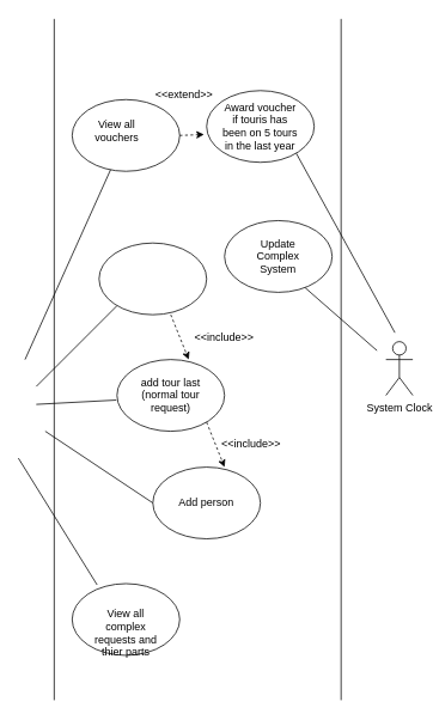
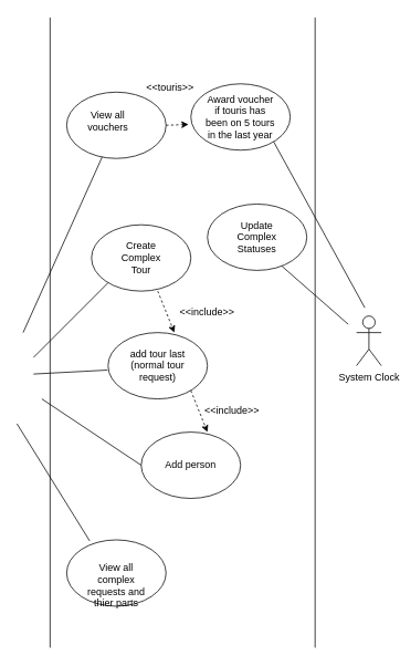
  <mxCell id="0" />
  <mxCell id="1" parent="0" />
  <mxCell id="2" value="" style="ellipse;whiteSpace=wrap;html=1;" parent="1" vertex="1"><mxGeometry x="110" y="270" width="120" height="80" as="geometry" /></mxCell>
+ <mxCell id="3" value="Create Complex Tour" style="text;html=1;align=center;verticalAlign=middle;whiteSpace=wrap;rounded=0;" parent="1" vertex="1"><mxGeometry x="140" y="295" width="60" height="30" as="geometry" /></mxCell>
  <mxCell id="4" value="" style="endArrow=none;html=1;rounded=0;" parent="1" edge="1"><mxGeometry width="50" height="50" relative="1" as="geometry"><mxPoint x="40" y="430" as="sourcePoint" /><mxPoint x="130" y="340" as="targetPoint" /></mxGeometry></mxCell>
  <mxCell id="5" value="" style="endArrow=none;html=1;rounded=0;" parent="1" edge="1"><mxGeometry width="50" height="50" relative="1" as="geometry"><mxPoint x="60" y="780" as="sourcePoint" /><mxPoint x="60" y="20" as="targetPoint" /></mxGeometry></mxCell>
  <mxCell id="6" value="" style="endArrow=none;html=1;rounded=0;" parent="1" edge="1"><mxGeometry width="50" height="50" relative="1" as="geometry"><mxPoint x="380" y="780" as="sourcePoint" /><mxPoint x="380" y="20" as="targetPoint" /></mxGeometry></mxCell>
  <mxCell id="7" value="" style="ellipse;whiteSpace=wrap;html=1;" parent="1" vertex="1"><mxGeometry x="250" y="245" width="120" height="80" as="geometry" /></mxCell>
- <mxCell id="8" value="Update Complex System" style="text;html=1;align=center;verticalAlign=middle;whiteSpace=wrap;rounded=0;" parent="1" vertex="1"><mxGeometry x="280" y="270" width="60" height="30" as="geometry" /></mxCell>
+ <mxCell id="8" value="Update Complex Statuses" style="text;html=1;align=center;verticalAlign=middle;whiteSpace=wrap;rounded=0;" parent="1" vertex="1"><mxGeometry x="280" y="270" width="60" height="30" as="geometry" /></mxCell>
  <mxCell id="9" value="System Clock" style="shape=umlActor;verticalLabelPosition=bottom;verticalAlign=top;html=1;outlineConnect=0;" parent="1" vertex="1"><mxGeometry x="430" y="380" width="30" height="60" as="geometry" /></mxCell>
  <mxCell id="10" value="" style="endArrow=none;html=1;rounded=0;" parent="1" edge="1"><mxGeometry width="50" height="50" relative="1" as="geometry"><mxPoint x="420" y="390" as="sourcePoint" /><mxPoint x="340" y="320" as="targetPoint" /></mxGeometry></mxCell>
  <mxCell id="11" value="" style="ellipse;whiteSpace=wrap;html=1;" parent="1" vertex="1"><mxGeometry x="130" y="400" width="120" height="80" as="geometry" /></mxCell>
  <mxCell id="12" value="" style="html=1;labelBackgroundColor=#ffffff;startArrow=none;startFill=0;startSize=6;endArrow=classic;endFill=1;endSize=6;jettySize=auto;orthogonalLoop=1;strokeWidth=1;dashed=1;fontSize=14;rounded=0;entryX=0.667;entryY=0;entryDx=0;entryDy=0;entryPerimeter=0;" parent="1" target="11" edge="1"><mxGeometry width="60" height="60" relative="1" as="geometry"><mxPoint x="190" y="350" as="sourcePoint" /><mxPoint x="250" y="290" as="targetPoint" /></mxGeometry></mxCell>
  <mxCell id="13" value="&amp;lt;&amp;lt;include&amp;gt;&amp;gt;" style="text;html=1;align=center;verticalAlign=middle;whiteSpace=wrap;rounded=0;" parent="1" vertex="1"><mxGeometry x="220" y="360" width="60" height="30" as="geometry" /></mxCell>
  <mxCell id="14" value="add tour last (normal tour request)" style="text;html=1;align=center;verticalAlign=middle;whiteSpace=wrap;rounded=0;" parent="1" vertex="1"><mxGeometry x="145" y="425" width="90" height="30" as="geometry" /></mxCell>
  <mxCell id="15" value="" style="ellipse;whiteSpace=wrap;html=1;" parent="1" vertex="1"><mxGeometry x="170" y="520" width="120" height="80" as="geometry" /></mxCell>
  <mxCell id="16" value="" style="html=1;labelBackgroundColor=#ffffff;startArrow=none;startFill=0;startSize=6;endArrow=classic;endFill=1;endSize=6;jettySize=auto;orthogonalLoop=1;strokeWidth=1;dashed=1;fontSize=14;rounded=0;entryX=0.667;entryY=0;entryDx=0;entryDy=0;entryPerimeter=0;" parent="1" edge="1"><mxGeometry width="60" height="60" relative="1" as="geometry"><mxPoint x="230" y="470" as="sourcePoint" /><mxPoint x="250" y="520" as="targetPoint" /></mxGeometry></mxCell>
  <mxCell id="17" value="&amp;lt;&amp;lt;include&amp;gt;&amp;gt;" style="text;html=1;align=center;verticalAlign=middle;whiteSpace=wrap;rounded=0;" parent="1" vertex="1"><mxGeometry x="250" y="480" width="60" height="30" as="geometry" /></mxCell>
  <mxCell id="18" value="Add person" style="text;html=1;align=center;verticalAlign=middle;whiteSpace=wrap;rounded=0;" parent="1" vertex="1"><mxGeometry x="185" y="545" width="90" height="30" as="geometry" /></mxCell>
  <mxCell id="19" value="" style="endArrow=none;html=1;rounded=0;entryX=-0.006;entryY=0.565;entryDx=0;entryDy=0;entryPerimeter=0;" parent="1" target="11" edge="1"><mxGeometry width="50" height="50" relative="1" as="geometry"><mxPoint x="40" y="450" as="sourcePoint" /><mxPoint x="90" y="420" as="targetPoint" /></mxGeometry></mxCell>
  <mxCell id="20" value="" style="endArrow=none;html=1;rounded=0;exitX=0;exitY=0.5;exitDx=0;exitDy=0;" parent="1" source="15" edge="1"><mxGeometry width="50" height="50" relative="1" as="geometry"><mxPoint x="0" y="530" as="sourcePoint" /><mxPoint x="50" y="480" as="targetPoint" /></mxGeometry></mxCell>
  <mxCell id="21" value="" style="ellipse;whiteSpace=wrap;html=1;" parent="1" vertex="1"><mxGeometry x="80" y="110" width="120" height="80" as="geometry" /></mxCell>
  <mxCell id="22" value="" style="endArrow=none;html=1;rounded=0;" parent="1" source="21" edge="1"><mxGeometry width="50" height="50" relative="1" as="geometry"><mxPoint x="95.004" y="171.716" as="sourcePoint" /><mxPoint x="27.43" y="400" as="targetPoint" /></mxGeometry></mxCell>
  <mxCell id="23" value="View all vouchers" style="text;html=1;align=center;verticalAlign=middle;whiteSpace=wrap;rounded=0;" parent="1" vertex="1"><mxGeometry x="85" y="130" width="90" height="30" as="geometry" /></mxCell>
  <mxCell id="24" value="" style="ellipse;whiteSpace=wrap;html=1;" parent="1" vertex="1"><mxGeometry x="230" width="120" height="80" as="geometry" y="100" /></mxCell>
  <mxCell id="25" value="" style="endArrow=none;html=1;rounded=0;" parent="1" edge="1"><mxGeometry width="50" height="50" relative="1" as="geometry"><mxPoint x="330" y="170" as="sourcePoint" /><mxPoint x="440" y="370" as="targetPoint" /></mxGeometry></mxCell>
  <mxCell id="26" value="Award voucher if touris has been on 5 tours in the last year" style="text;html=1;align=center;verticalAlign=middle;whiteSpace=wrap;rounded=0;" parent="1" vertex="1"><mxGeometry x="245" y="125" width="90" height="30" as="geometry" /></mxCell>
  <mxCell id="27" value="" style="html=1;labelBackgroundColor=#ffffff;startArrow=none;startFill=0;startSize=6;endArrow=classic;endFill=1;endSize=6;jettySize=auto;orthogonalLoop=1;strokeWidth=1;dashed=1;fontSize=14;rounded=0;entryX=-0.024;entryY=0.612;entryDx=0;entryDy=0;entryPerimeter=0;exitX=1;exitY=0.5;exitDx=0;exitDy=0;" parent="1" source="21" target="24" edge="1"><mxGeometry width="60" height="60" relative="1" as="geometry"><mxPoint x="220" y="-50" as="sourcePoint" /><mxPoint x="240" y="0" as="targetPoint" /></mxGeometry></mxCell>
- <mxCell id="28" value="&amp;lt;&amp;lt;extend&amp;gt;&amp;gt;" style="text;html=1;align=center;verticalAlign=middle;whiteSpace=wrap;rounded=0;" parent="1" vertex="1"><mxGeometry x="175" y="90" width="60" height="30" as="geometry" /></mxCell>
+ <mxCell id="28" value="&amp;lt;&amp;lt;touris&amp;gt;&amp;gt;" style="text;html=1;align=center;verticalAlign=middle;whiteSpace=wrap;rounded=0;" parent="1" vertex="1"><mxGeometry x="175" y="90" width="60" height="30" as="geometry" /></mxCell>
  <mxCell id="29" value="" style="ellipse;whiteSpace=wrap;html=1;" vertex="1" parent="1"><mxGeometry x="80" y="650" width="120" height="80" as="geometry" /></mxCell>
  <mxCell id="30" value="View all complex requests and thier parts" style="text;html=1;align=center;verticalAlign=middle;whiteSpace=wrap;rounded=0;" vertex="1" parent="1"><mxGeometry x="95" y="690" width="90" height="30" as="geometry" /></mxCell>
  <mxCell id="31" value="" style="endArrow=none;html=1;rounded=0;exitX=0.232;exitY=0.017;exitDx=0;exitDy=0;exitPerimeter=0;" edge="1" parent="1" source="29"><mxGeometry width="50" height="50" relative="1" as="geometry"><mxPoint x="130" y="610" as="sourcePoint" /><mxPoint x="20" y="510" as="targetPoint" /></mxGeometry></mxCell>
